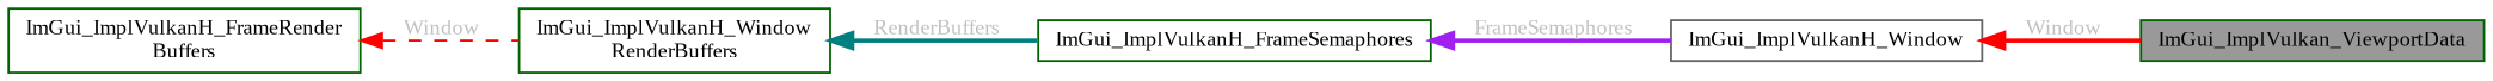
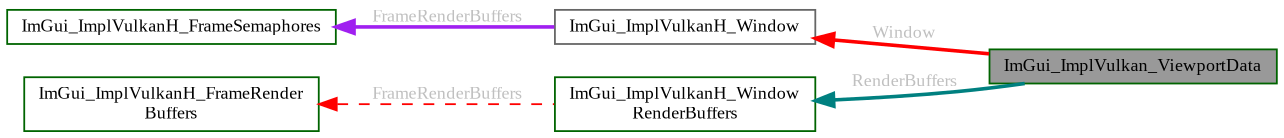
  digraph {
    fontname="Liberation Serif"
    rankdir=LR
    node [color=darkgreen fillcolor=white fontname="Liberation Serif" fontsize=10 shape=box style=filled]
    edge [color=red dir=back fontcolor=grey fontname="Liberation Serif" fontsize=10 labelfontname=Helvetica labelfontsize=10 style=bold]
    n1 [fillcolor=grey60 fontcolor=black height=0.2 label=ImGui_ImplVulkan_ViewportData width=0.4]
    n2 [color=gray40 height=0.2 label=ImGui_ImplVulkanH_Window width=0.4]
    n3 [height=0.2 label=ImGui_ImplVulkanH_FrameSemaphores width=0.4]
    n4 [height=0.2 label="ImGui_ImplVulkanH_Window\lRenderBuffers" width=0.4]
    n5 [height=0.2 label="ImGui_ImplVulkanH_FrameRender\lBuffers" width=0.4]
    n2 -> n1 [label=" Window"]
-   n3 -> n2 [color=purple label=" FrameSemaphores"]
-   n4 -> n3 [color=teal label=" RenderBuffers"]
-   n5 -> n4 [label=" Window" style=dashed]
+   n3 -> n2 [color=purple label=" FrameRenderBuffers"]
+   n4 -> n1 [color=teal label=" RenderBuffers"]
+   n5 -> n4 [label=" FrameRenderBuffers" style=dashed]
  }
